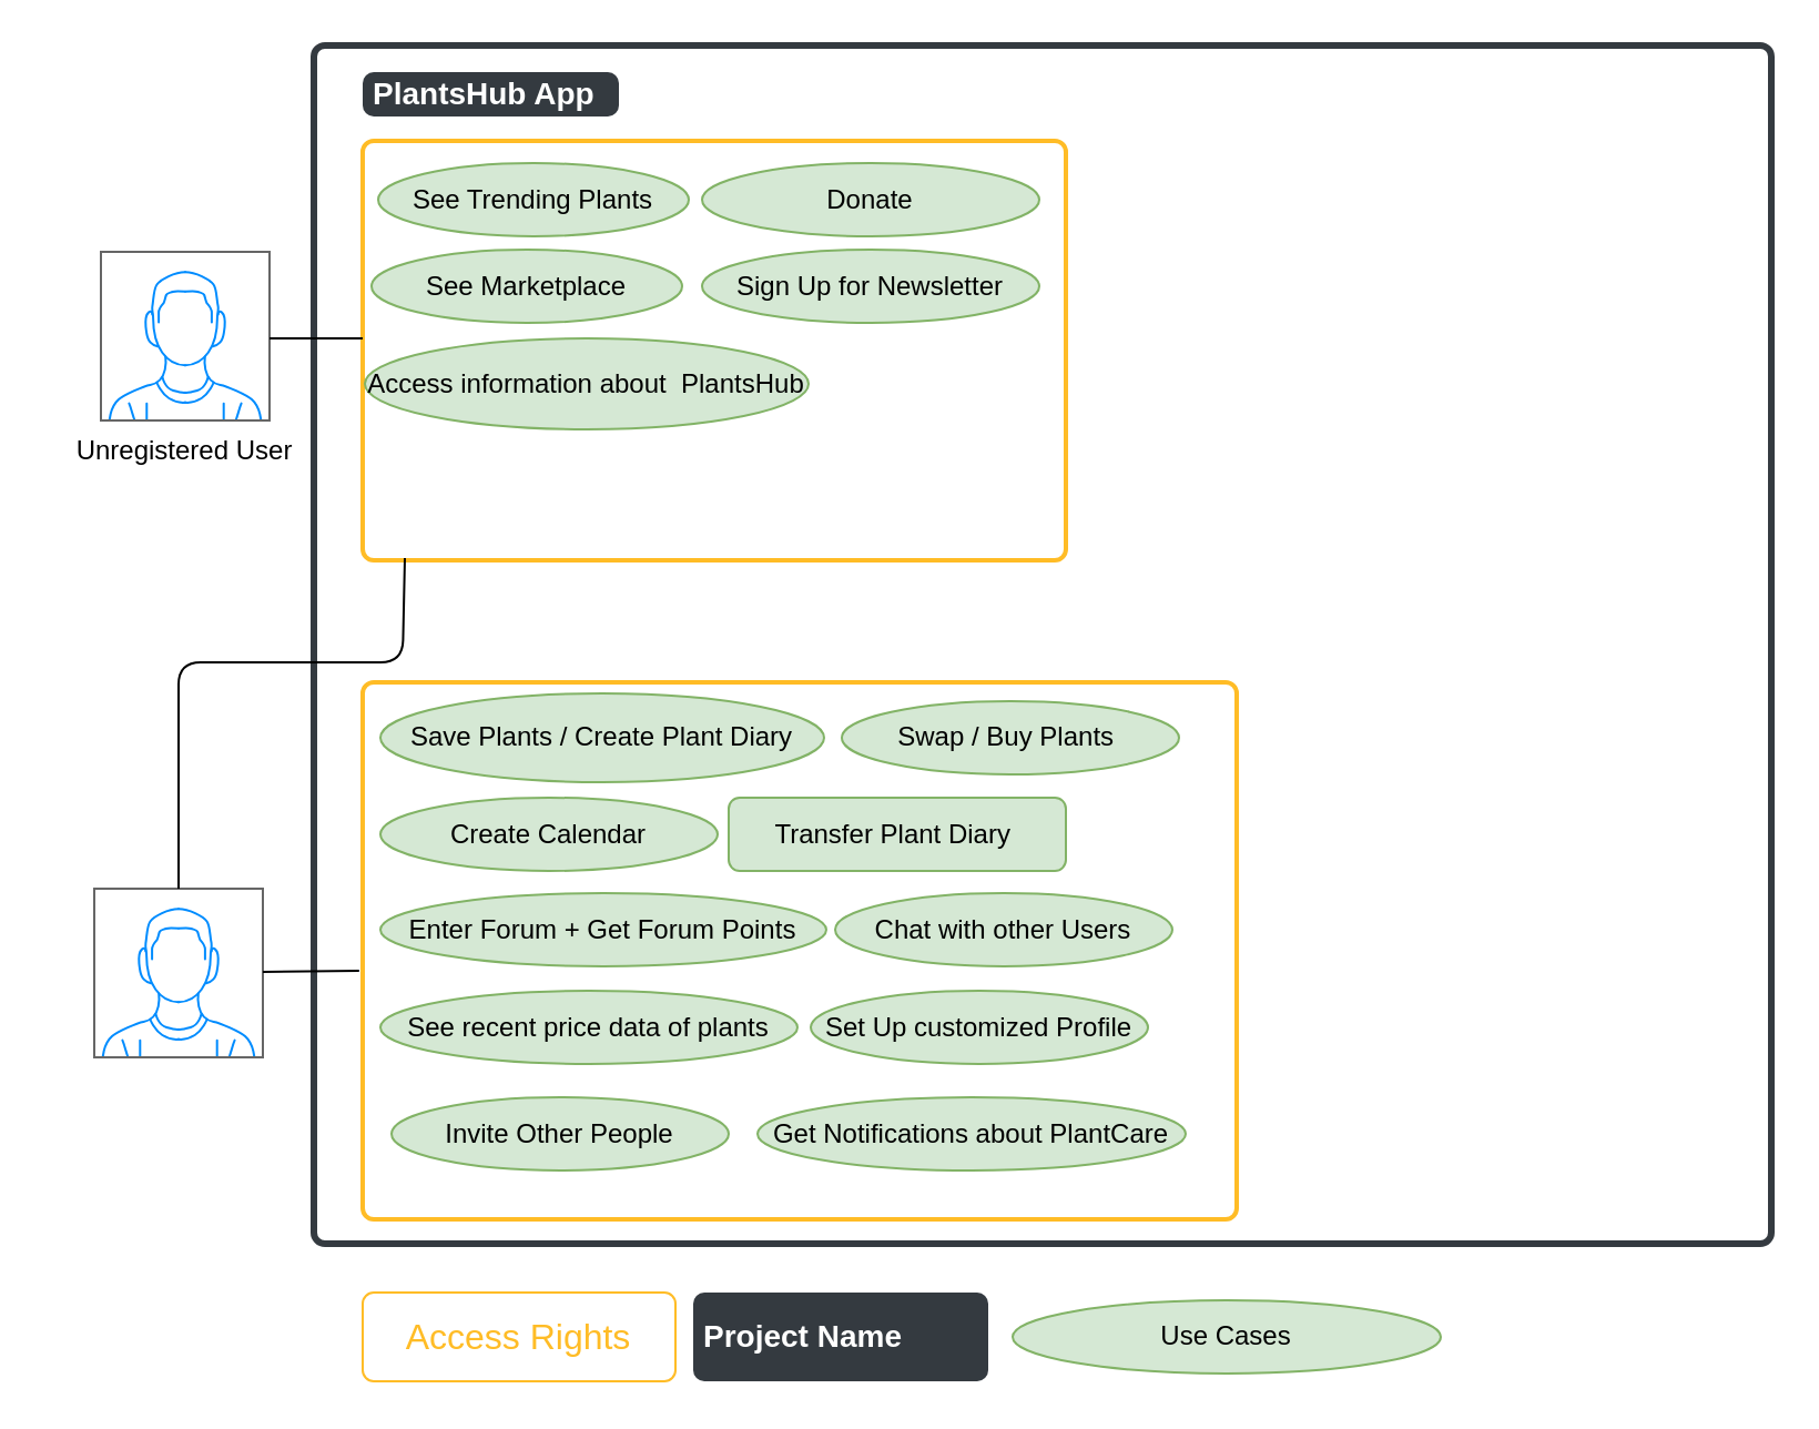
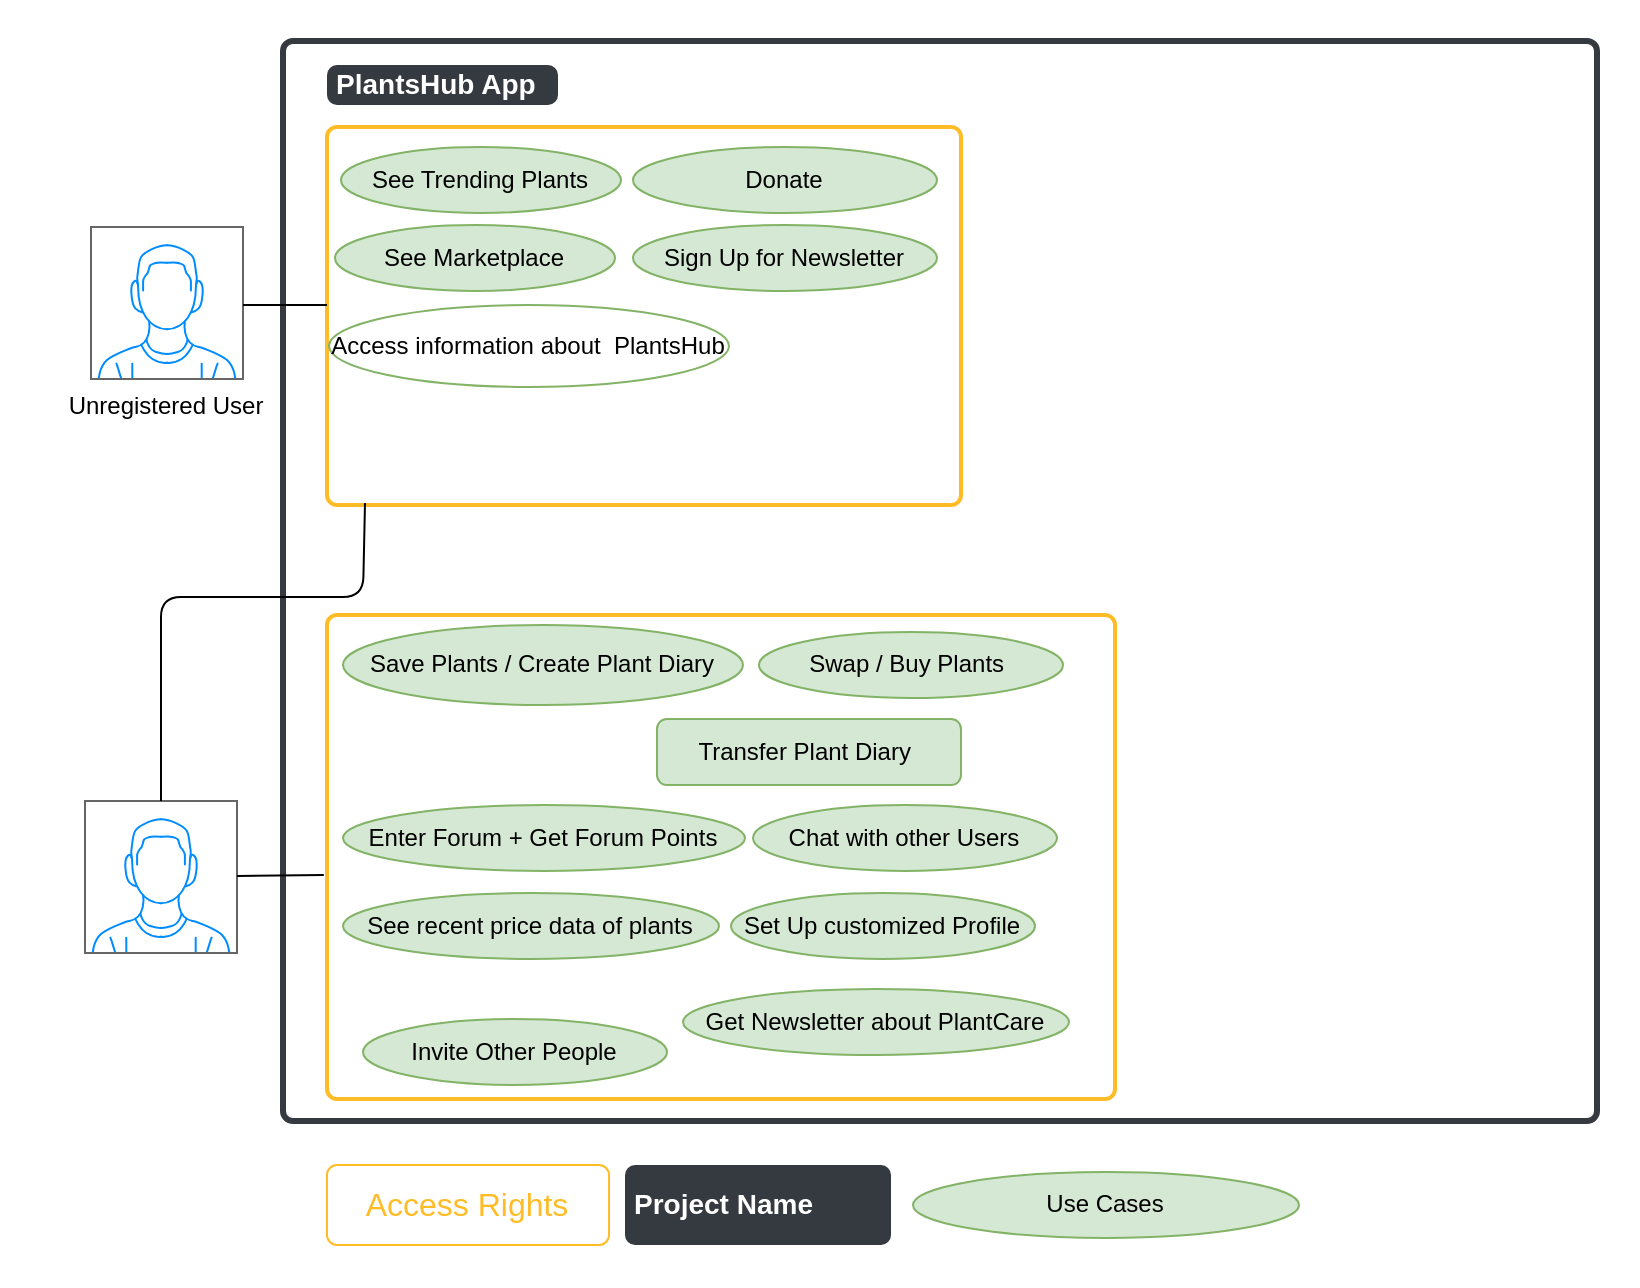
  <mxCell id="0" />
  <mxCell id="1" parent="0" />
  <mxCell id="2" value="" style="html=1;shadow=0;dashed=0;shape=mxgraph.bootstrap.rrect;rSize=5;strokeColor=#343A40;strokeWidth=3;fillColor=none;fontColor=#343A40;whiteSpace=wrap;align=center;verticalAlign=middle;spacingLeft=0;fontStyle=0;fontSize=16;spacing=5;" parent="1" vertex="1"><mxGeometry x="141" y="20" width="657" height="540" as="geometry" /></mxCell>
  <mxCell id="3" value="" style="html=1;shadow=0;dashed=0;shape=mxgraph.bootstrap.rrect;rSize=5;strokeColor=#FFBC26;strokeWidth=2;fillColor=none;fontColor=#FFBC26;whiteSpace=wrap;align=center;verticalAlign=middle;spacingLeft=0;fontStyle=0;fontSize=16;spacing=5;" parent="1" vertex="1"><mxGeometry x="163" y="307" width="394" height="242" as="geometry" /></mxCell>
  <mxCell id="4" value="" style="group" parent="1" vertex="1" connectable="0"><mxGeometry x="23" y="113" width="120" height="100" as="geometry" /></mxCell>
  <mxCell id="5" value="" style="verticalLabelPosition=bottom;shadow=0;dashed=0;align=center;html=1;verticalAlign=top;strokeWidth=1;shape=mxgraph.mockup.containers.userMale;strokeColor=#666666;strokeColor2=#008cff;" parent="4" vertex="1"><mxGeometry x="22" width="76" height="76" as="geometry" /></mxCell>
  <mxCell id="6" value="Unregistered User" style="text;html=1;strokeColor=none;fillColor=none;align=center;verticalAlign=middle;whiteSpace=wrap;rounded=0;" parent="4" vertex="1"><mxGeometry y="80" width="120" height="20" as="geometry" /></mxCell>
  <mxCell id="7" value="" style="group" parent="1" vertex="1" connectable="0"><mxGeometry x="20" y="400" width="120" height="100" as="geometry" /></mxCell>
  <mxCell id="8" value="" style="verticalLabelPosition=bottom;shadow=0;dashed=0;align=center;html=1;verticalAlign=top;strokeWidth=1;shape=mxgraph.mockup.containers.userMale;strokeColor=#666666;strokeColor2=#008cff;" parent="7" vertex="1"><mxGeometry x="22" width="76" height="76" as="geometry" /></mxCell>
  <mxCell id="9" value="PlantsHub App" style="html=1;shadow=0;dashed=0;shape=mxgraph.bootstrap.rrect;rSize=5;strokeColor=none;strokeWidth=1;fillColor=#343A40;fontColor=#FFFFFF;whiteSpace=wrap;align=left;verticalAlign=middle;spacingLeft=0;fontStyle=1;fontSize=14;spacing=5;" parent="1" vertex="1"><mxGeometry x="163" y="32" width="115.5" height="20" as="geometry" /></mxCell>
  <mxCell id="10" value="" style="group;strokeWidth=1;" parent="1" vertex="1" connectable="0"><mxGeometry x="163" y="63" width="317" height="189" as="geometry" /></mxCell>
  <mxCell id="11" value="" style="html=1;shadow=0;dashed=0;shape=mxgraph.bootstrap.rrect;rSize=5;strokeColor=#FFBC26;strokeWidth=2;fillColor=none;fontColor=#FFBC26;whiteSpace=wrap;align=center;verticalAlign=middle;spacingLeft=0;fontStyle=0;fontSize=16;spacing=5;" parent="10" vertex="1"><mxGeometry width="317" height="189" as="geometry" /></mxCell>
  <mxCell id="12" value="See Trending Plants" style="ellipse;whiteSpace=wrap;html=1;fillColor=#d5e8d4;strokeColor=#82b366;" vertex="1" parent="10"><mxGeometry x="7" y="10" width="140" height="33" as="geometry" /></mxCell>
  <mxCell id="13" value="&lt;span style=&quot;text-align: left&quot;&gt;See Marketplace&lt;/span&gt;" style="ellipse;whiteSpace=wrap;html=1;fillColor=#d5e8d4;strokeColor=#82b366;" vertex="1" parent="10"><mxGeometry x="4" y="49" width="140" height="33" as="geometry" /></mxCell>
- <mxCell id="14" value="&lt;span style=&quot;text-align: left&quot;&gt;Access information about &amp;nbsp;PlantsHub&lt;/span&gt;" style="ellipse;whiteSpace=wrap;html=1;fillColor=#d5e8d4;strokeColor=#82b366;" vertex="1" parent="10"><mxGeometry x="1" y="89" width="200" height="41" as="geometry" /></mxCell>
+ <mxCell id="14" value="&lt;span style=&quot;text-align: left&quot;&gt;Access information about &amp;nbsp;PlantsHub&lt;/span&gt;" style="ellipse;whiteSpace=wrap;html=1;fillColor=#ffffff;strokeColor=#82b366;" vertex="1" parent="10"><mxGeometry x="1" y="89" width="200" height="41" as="geometry" /></mxCell>
  <mxCell id="15" value="&lt;span style=&quot;text-align: left&quot;&gt;Sign Up for Newsletter&lt;/span&gt;" style="ellipse;whiteSpace=wrap;html=1;fillColor=#d5e8d4;strokeColor=#82b366;" vertex="1" parent="10"><mxGeometry x="153" y="49" width="152" height="33" as="geometry" /></mxCell>
  <mxCell id="16" value="&lt;span style=&quot;text-align: left&quot;&gt;Donate&lt;/span&gt;" style="ellipse;whiteSpace=wrap;html=1;fillColor=#d5e8d4;strokeColor=#82b366;" vertex="1" parent="10"><mxGeometry x="153" y="10" width="152" height="33" as="geometry" /></mxCell>
  <mxCell id="17" value="" style="endArrow=none;html=1;entryX=0;entryY=0.471;entryDx=0;entryDy=0;entryPerimeter=0;" parent="1" target="11" edge="1"><mxGeometry width="50" height="50" relative="1" as="geometry"><mxPoint x="121" y="152" as="sourcePoint" /><mxPoint x="128" y="178" as="targetPoint" /></mxGeometry></mxCell>
  <mxCell id="18" value="" style="endArrow=none;html=1;entryX=-0.004;entryY=0.537;entryDx=0;entryDy=0;entryPerimeter=0;" parent="1" source="8" target="3" edge="1"><mxGeometry width="50" height="50" relative="1" as="geometry"><mxPoint x="121" y="442" as="sourcePoint" /><mxPoint x="163.003" y="442.003" as="targetPoint" /></mxGeometry></mxCell>
  <mxCell id="19" value="" style="endArrow=none;html=1;" parent="1" source="8" edge="1"><mxGeometry width="50" height="50" relative="1" as="geometry"><mxPoint x="128" y="447.512" as="sourcePoint" /><mxPoint x="182" y="251" as="targetPoint" /><Array as="points"><mxPoint x="80" y="298" /><mxPoint x="181" y="298" /></Array></mxGeometry></mxCell>
  <mxCell id="20" value="Access Rights" style="html=1;shadow=0;dashed=0;shape=mxgraph.bootstrap.rrect;rSize=5;strokeColor=#FFBC26;strokeWidth=1;fillColor=none;fontColor=#FFBC26;whiteSpace=wrap;align=center;verticalAlign=middle;spacingLeft=0;fontStyle=0;fontSize=16;spacing=5;" parent="1" vertex="1"><mxGeometry x="163" y="582" width="141" height="40" as="geometry" /></mxCell>
  <mxCell id="21" value="Project Name" style="html=1;shadow=0;dashed=0;shape=mxgraph.bootstrap.rrect;rSize=5;strokeColor=none;strokeWidth=1;fillColor=#343A40;fontColor=#FFFFFF;whiteSpace=wrap;align=left;verticalAlign=middle;spacingLeft=0;fontStyle=1;fontSize=14;spacing=5;rounded=0;sketch=0;" parent="1" vertex="1"><mxGeometry x="312" y="582" width="133" height="40" as="geometry" /></mxCell>
  <mxCell id="22" value="&lt;span style=&quot;text-align: left&quot;&gt;Set Up customized Profile&lt;/span&gt;" style="ellipse;whiteSpace=wrap;html=1;fillColor=#d5e8d4;strokeColor=#82b366;" vertex="1" parent="1"><mxGeometry x="365" y="446" width="152" height="33" as="geometry" /></mxCell>
- <mxCell id="23" value="&lt;span style=&quot;text-align: left&quot;&gt;Invite Other People&lt;/span&gt;" style="ellipse;whiteSpace=wrap;html=1;fillColor=#d5e8d4;strokeColor=#82b366;" vertex="1" parent="1"><mxGeometry x="176" y="494" width="152" height="33" as="geometry" /></mxCell>
+ <mxCell id="23" value="&lt;span style=&quot;text-align: left&quot;&gt;Invite Other People&lt;/span&gt;" style="ellipse;whiteSpace=wrap;html=1;fillColor=#d5e8d4;strokeColor=#82b366;" vertex="1" parent="1"><mxGeometry x="181" y="509" width="152" height="33" as="geometry" /></mxCell>
  <mxCell id="24" value="&lt;span style=&quot;text-align: left&quot;&gt;Save Plants / Create Plant Diary&lt;/span&gt;" style="ellipse;whiteSpace=wrap;html=1;fillColor=#d5e8d4;strokeColor=#82b366;" vertex="1" parent="1"><mxGeometry x="171" y="312" width="200" height="40" as="geometry" /></mxCell>
- <mxCell id="25" value="&lt;span style=&quot;text-align: left&quot;&gt;Get Notifications about PlantCare&lt;/span&gt;" style="ellipse;whiteSpace=wrap;html=1;fillColor=#d5e8d4;strokeColor=#82b366;" vertex="1" parent="1"><mxGeometry x="341" y="494" width="193" height="33" as="geometry" /></mxCell>
+ <mxCell id="25" value="&lt;span style=&quot;text-align: left&quot;&gt;Get Newsletter about PlantCare&lt;/span&gt;" style="ellipse;whiteSpace=wrap;html=1;fillColor=#d5e8d4;strokeColor=#82b366;" vertex="1" parent="1"><mxGeometry x="341" y="494" width="193" height="33" as="geometry" /></mxCell>
  <mxCell id="26" value="&lt;span style=&quot;text-align: left&quot;&gt;Enter Forum + Get Forum Points&lt;/span&gt;" style="ellipse;whiteSpace=wrap;html=1;fillColor=#d5e8d4;strokeColor=#82b366;" vertex="1" parent="1"><mxGeometry x="171" y="402" width="201" height="33" as="geometry" /></mxCell>
  <mxCell id="27" value="&lt;span style=&quot;text-align: left&quot;&gt;See recent price data of plants&lt;/span&gt;" style="ellipse;whiteSpace=wrap;html=1;fillColor=#d5e8d4;strokeColor=#82b366;" vertex="1" parent="1"><mxGeometry x="171" y="446" width="188" height="33" as="geometry" /></mxCell>
  <mxCell id="28" value="&lt;span style=&quot;text-align: left&quot;&gt;Chat with other Users&lt;/span&gt;" style="ellipse;whiteSpace=wrap;html=1;fillColor=#d5e8d4;strokeColor=#82b366;" vertex="1" parent="1"><mxGeometry x="376" y="402" width="152" height="33" as="geometry" /></mxCell>
  <mxCell id="29" value="&lt;span style=&quot;text-align: left&quot;&gt;Swap / Buy Plants&amp;nbsp;&lt;/span&gt;" style="ellipse;whiteSpace=wrap;html=1;fillColor=#d5e8d4;strokeColor=#82b366;" vertex="1" parent="1"><mxGeometry x="379" y="315.5" width="152" height="33" as="geometry" /></mxCell>
  <mxCell id="30" value="&lt;span style=&quot;text-align: left&quot;&gt;Transfer Plant Diary&amp;nbsp;&lt;/span&gt;" style="whiteSpace=wrap;html=1;fillColor=#d5e8d4;strokeColor=#82b366;rounded=1;" vertex="1" parent="1"><mxGeometry x="328" y="359" width="152" height="33" as="geometry" /></mxCell>
- <mxCell id="31" value="&lt;span style=&quot;text-align: left&quot;&gt;Create Calendar&lt;/span&gt;" style="ellipse;whiteSpace=wrap;html=1;fillColor=#d5e8d4;strokeColor=#82b366;" vertex="1" parent="1"><mxGeometry x="171" y="359" width="152" height="33" as="geometry" /></mxCell>
  <mxCell id="32" value="&lt;span style=&quot;text-align: left&quot;&gt;Use Cases&lt;/span&gt;" style="ellipse;whiteSpace=wrap;html=1;fillColor=#d5e8d4;strokeColor=#82b366;" vertex="1" parent="1"><mxGeometry x="456" y="585.5" width="193" height="33" as="geometry" /></mxCell>
